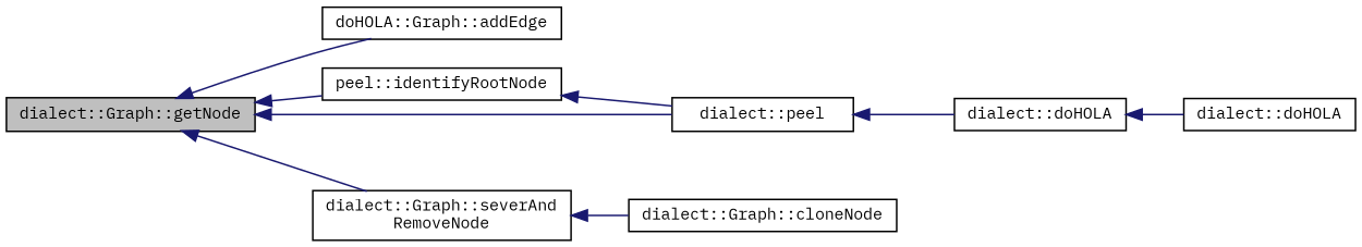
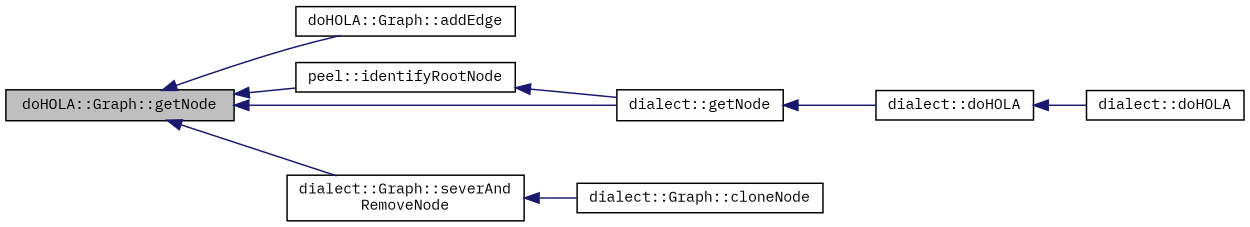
  digraph {
    fontname="IBM Plex Mono"
    rankdir=LR
    node [color=black fillcolor=white fontname="IBM Plex Mono" fontsize=10 shape=record style=filled]
    edge [color=midnightblue dir=back fontname="IBM Plex Mono" fontsize=10 labelfontname=Helvetica labelfontsize=10 style=solid]
-   n1 [fillcolor=grey75 fontcolor=black height=0.2 label="dialect::Graph::getNode" width=0.4]
+   n1 [fillcolor=grey75 fontcolor=black height=0.2 label="doHOLA::Graph::getNode" width=0.4]
    n2 [height=0.2 label="doHOLA::Graph::addEdge" width=0.4]
    n3 [height=0.2 label="peel::identifyRootNode" width=0.4]
-   n4 [height=0.2 label="dialect::peel" width=0.4]
+   n4 [height=0.2 label="dialect::getNode" width=0.4]
    n5 [height=0.2 label="dialect::Graph::severAnd\lRemoveNode" width=0.4]
    n6 [height=0.2 label="dialect::Graph::cloneNode" width=0.4]
    n7 [height=0.2 label="dialect::doHOLA" width=0.4]
    n8 [height=0.2 label="dialect::doHOLA" width=0.4]
    n1 -> n2
    n1 -> n3
    n1 -> n4
    n1 -> n5
    n3 -> n4
    n4 -> n7
    n5 -> n6
    n7 -> n8
  }
